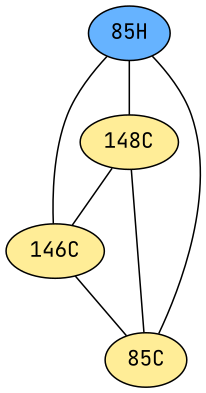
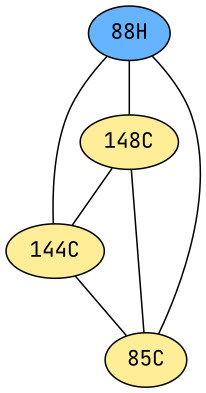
  graph {
    fontname="JetBrains Mono"
    node [fillcolor="#FFED97" fontname="JetBrains Mono" style=radial]
    edge [fontname="JetBrains Mono" penwidth=1]
-   "85H" [fillcolor="#66B3FF"]
-   "144C" [label="146C"]
+   "85H" [fillcolor="#66B3FF" label="88H"]
+   "144C"
    "148C"
    n4 [label="85C"]
    "85H" -- "144C"
    "85H" -- "148C"
    "85H" -- n4
    "144C" -- n4
    "148C" -- "144C"
    "148C" -- n4
  }
